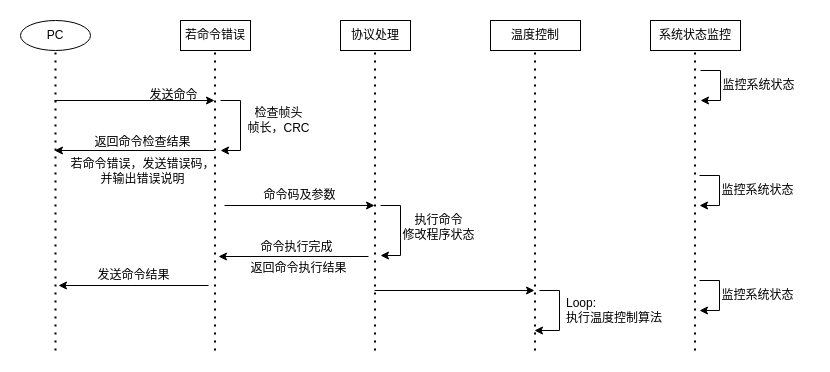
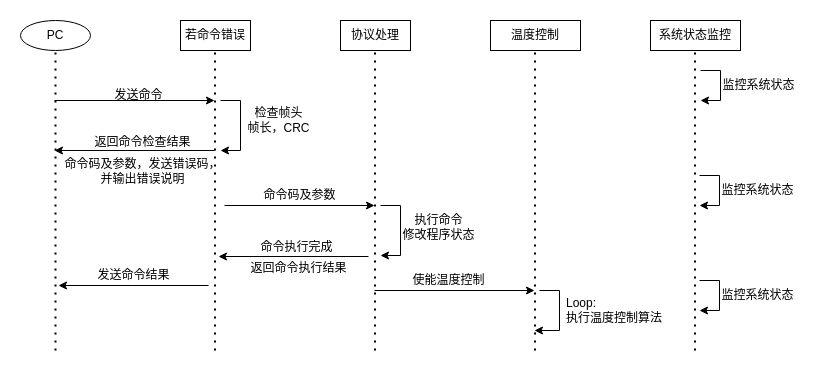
  <mxCell id="0" />
  <mxCell id="1" parent="0" />
  <mxCell id="2" value="PC" style="ellipse;whiteSpace=wrap;html=1;" vertex="1" parent="1"><mxGeometry x="20" y="20" width="70" height="30" as="geometry" /></mxCell>
  <mxCell id="3" value="若命令错误" style="rounded=0;whiteSpace=wrap;html=1;" vertex="1" parent="1"><mxGeometry x="180" y="20" width="70" height="30" as="geometry" /></mxCell>
  <mxCell id="4" value="协议处理" style="rounded=0;whiteSpace=wrap;html=1;" vertex="1" parent="1"><mxGeometry x="340" y="20" width="70" height="30" as="geometry" /></mxCell>
  <mxCell id="5" value="系统状态监控" style="rounded=0;whiteSpace=wrap;html=1;" vertex="1" parent="1"><mxGeometry x="650" y="20" width="90" height="30" as="geometry" /></mxCell>
  <mxCell id="6" value="" style="endArrow=none;dashed=1;html=1;dashPattern=1 3;strokeWidth=2;rounded=0;entryX=0.5;entryY=1;entryDx=0;entryDy=0;" edge="1" parent="1" target="2"><mxGeometry width="50" height="50" relative="1" as="geometry"><mxPoint x="55" y="350" as="sourcePoint" /><mxPoint x="390" y="250" as="targetPoint" /></mxGeometry></mxCell>
  <mxCell id="7" value="" style="endArrow=none;dashed=1;html=1;dashPattern=1 3;strokeWidth=2;rounded=0;entryX=0.5;entryY=1;entryDx=0;entryDy=0;" edge="1" parent="1"><mxGeometry width="50" height="50" relative="1" as="geometry"><mxPoint x="694.5" y="350" as="sourcePoint" /><mxPoint x="694.5" y="50" as="targetPoint" /></mxGeometry></mxCell>
  <mxCell id="8" value="" style="endArrow=none;dashed=1;html=1;dashPattern=1 3;strokeWidth=2;rounded=0;entryX=0.5;entryY=1;entryDx=0;entryDy=0;" edge="1" parent="1"><mxGeometry width="50" height="50" relative="1" as="geometry"><mxPoint x="374.5" y="350" as="sourcePoint" /><mxPoint x="374.5" y="50" as="targetPoint" /></mxGeometry></mxCell>
  <mxCell id="9" value="" style="endArrow=none;dashed=1;html=1;dashPattern=1 3;strokeWidth=2;rounded=0;entryX=0.5;entryY=1;entryDx=0;entryDy=0;" edge="1" parent="1"><mxGeometry width="50" height="50" relative="1" as="geometry"><mxPoint x="214.5" y="350" as="sourcePoint" /><mxPoint x="214.5" y="50" as="targetPoint" /></mxGeometry></mxCell>
  <mxCell id="10" value="" style="endArrow=classic;html=1;rounded=0;" edge="1" parent="1"><mxGeometry width="50" height="50" relative="1" as="geometry"><mxPoint x="54" y="100" as="sourcePoint" /><mxPoint x="214" y="100" as="targetPoint" /></mxGeometry></mxCell>
- <mxCell id="11" value="发送命令" style="text;html=1;align=center;verticalAlign=middle;resizable=0;points=[];autosize=1;strokeColor=none;fillColor=none;" vertex="1" parent="1"><mxGeometry x="138" y="80" width="70" height="30" as="geometry" /></mxCell>
+ <mxCell id="11" value="发送命令" style="text;html=1;align=center;verticalAlign=middle;resizable=0;points=[];autosize=1;strokeColor=none;fillColor=none;" vertex="1" parent="1"><mxGeometry x="103" y="80" width="70" height="30" as="geometry" /></mxCell>
  <mxCell id="12" value="" style="endArrow=classic;html=1;rounded=0;" edge="1" parent="1"><mxGeometry width="50" height="50" relative="1" as="geometry"><mxPoint x="220" y="100" as="sourcePoint" /><mxPoint x="220" y="150" as="targetPoint" /><Array as="points"><mxPoint x="240" y="100" /><mxPoint x="240" y="150" /></Array></mxGeometry></mxCell>
  <mxCell id="13" value="检查帧头&lt;br&gt;帧长，CRC" style="text;html=1;align=center;verticalAlign=middle;resizable=0;points=[];autosize=1;strokeColor=none;fillColor=none;" vertex="1" parent="1"><mxGeometry x="233" y="100" width="90" height="40" as="geometry" /></mxCell>
  <mxCell id="14" value="" style="endArrow=classic;html=1;rounded=0;" edge="1" parent="1"><mxGeometry width="50" height="50" relative="1" as="geometry"><mxPoint x="214" y="150" as="sourcePoint" /><mxPoint x="54" y="150" as="targetPoint" /></mxGeometry></mxCell>
  <mxCell id="15" value="返回命令检查结果" style="text;html=1;align=center;verticalAlign=middle;resizable=0;points=[];autosize=1;strokeColor=none;fillColor=none;" vertex="1" parent="1"><mxGeometry x="85" y="129" width="114" height="26" as="geometry" /></mxCell>
- <mxCell id="16" value="若命令错误，发送错误码，&lt;br&gt;并输出错误说明" style="text;html=1;align=center;verticalAlign=middle;resizable=0;points=[];autosize=1;strokeColor=none;fillColor=none;" vertex="1" parent="1"><mxGeometry x="61" y="150" width="162" height="41" as="geometry" /></mxCell>
+ <mxCell id="16" value="命令码及参数，发送错误码，&lt;br&gt;并输出错误说明" style="text;html=1;align=center;verticalAlign=middle;resizable=0;points=[];autosize=1;strokeColor=none;fillColor=none;" vertex="1" parent="1"><mxGeometry x="61" y="150" width="162" height="41" as="geometry" /></mxCell>
  <mxCell id="17" value="" style="endArrow=classic;html=1;rounded=0;" edge="1" parent="1"><mxGeometry width="50" height="50" relative="1" as="geometry"><mxPoint x="224" y="205" as="sourcePoint" /><mxPoint x="374" y="205" as="targetPoint" /></mxGeometry></mxCell>
  <mxCell id="18" value="命令码及参数" style="text;html=1;align=center;verticalAlign=middle;resizable=0;points=[];autosize=1;strokeColor=none;fillColor=none;" vertex="1" parent="1"><mxGeometry x="254" y="182" width="90" height="26" as="geometry" /></mxCell>
  <mxCell id="19" value="" style="endArrow=classic;html=1;rounded=0;" edge="1" parent="1"><mxGeometry width="50" height="50" relative="1" as="geometry"><mxPoint x="380" y="205" as="sourcePoint" /><mxPoint x="380" y="255" as="targetPoint" /><Array as="points"><mxPoint x="400" y="205" /><mxPoint x="400" y="255" /></Array></mxGeometry></mxCell>
  <mxCell id="20" value="执行命令&lt;br&gt;修改程序状态" style="text;html=1;align=center;verticalAlign=middle;resizable=0;points=[];autosize=1;strokeColor=none;fillColor=none;" vertex="1" parent="1"><mxGeometry x="388" y="207" width="100" height="40" as="geometry" /></mxCell>
  <mxCell id="21" value="" style="endArrow=classic;html=1;rounded=0;" edge="1" parent="1"><mxGeometry width="50" height="50" relative="1" as="geometry"><mxPoint x="700" y="70" as="sourcePoint" /><mxPoint x="700" y="100" as="targetPoint" /><Array as="points"><mxPoint x="720" y="70" /><mxPoint x="720" y="100" /></Array></mxGeometry></mxCell>
  <mxCell id="22" value="监控系统状态" style="text;html=1;align=center;verticalAlign=middle;resizable=0;points=[];autosize=1;strokeColor=none;fillColor=none;" vertex="1" parent="1"><mxGeometry x="708" y="70" width="100" height="30" as="geometry" /></mxCell>
  <mxCell id="23" value="" style="endArrow=classic;html=1;rounded=0;" edge="1" parent="1"><mxGeometry width="50" height="50" relative="1" as="geometry"><mxPoint x="699" y="175" as="sourcePoint" /><mxPoint x="699" y="205" as="targetPoint" /><Array as="points"><mxPoint x="719" y="175" /><mxPoint x="719" y="205" /></Array></mxGeometry></mxCell>
  <mxCell id="24" value="监控系统状态" style="text;html=1;align=center;verticalAlign=middle;resizable=0;points=[];autosize=1;strokeColor=none;fillColor=none;" vertex="1" parent="1"><mxGeometry x="707" y="175" width="100" height="30" as="geometry" /></mxCell>
  <mxCell id="25" value="" style="endArrow=classic;html=1;rounded=0;" edge="1" parent="1"><mxGeometry width="50" height="50" relative="1" as="geometry"><mxPoint x="699" y="280" as="sourcePoint" /><mxPoint x="699" y="310" as="targetPoint" /><Array as="points"><mxPoint x="719" y="280" /><mxPoint x="719" y="310" /></Array></mxGeometry></mxCell>
  <mxCell id="26" value="监控系统状态" style="text;html=1;align=center;verticalAlign=middle;resizable=0;points=[];autosize=1;strokeColor=none;fillColor=none;" vertex="1" parent="1"><mxGeometry x="707" y="280" width="100" height="30" as="geometry" /></mxCell>
  <mxCell id="27" value="" style="endArrow=classic;html=1;rounded=0;" edge="1" parent="1"><mxGeometry width="50" height="50" relative="1" as="geometry"><mxPoint x="368" y="256" as="sourcePoint" /><mxPoint x="218" y="256" as="targetPoint" /></mxGeometry></mxCell>
  <mxCell id="28" value="命令执行完成" style="text;html=1;align=center;verticalAlign=middle;resizable=0;points=[];autosize=1;strokeColor=none;fillColor=none;" vertex="1" parent="1"><mxGeometry x="246" y="232" width="100" height="30" as="geometry" /></mxCell>
  <mxCell id="29" value="返回命令执行结果" style="text;html=1;align=center;verticalAlign=middle;resizable=0;points=[];autosize=1;strokeColor=none;fillColor=none;" vertex="1" parent="1"><mxGeometry x="238" y="253" width="120" height="30" as="geometry" /></mxCell>
  <mxCell id="30" value="" style="endArrow=classic;html=1;rounded=0;" edge="1" parent="1"><mxGeometry width="50" height="50" relative="1" as="geometry"><mxPoint x="208" y="285" as="sourcePoint" /><mxPoint x="58" y="285" as="targetPoint" /></mxGeometry></mxCell>
  <mxCell id="31" value="发送命令结果" style="text;html=1;align=center;verticalAlign=middle;resizable=0;points=[];autosize=1;strokeColor=none;fillColor=none;" vertex="1" parent="1"><mxGeometry x="83" y="260" width="100" height="30" as="geometry" /></mxCell>
  <mxCell id="32" value="温度控制" style="rounded=0;whiteSpace=wrap;html=1;" vertex="1" parent="1"><mxGeometry x="490" y="20" width="90" height="30" as="geometry" /></mxCell>
  <mxCell id="33" value="" style="endArrow=none;dashed=1;html=1;dashPattern=1 3;strokeWidth=2;rounded=0;entryX=0.5;entryY=1;entryDx=0;entryDy=0;" edge="1" parent="1"><mxGeometry width="50" height="50" relative="1" as="geometry"><mxPoint x="534.5" y="350" as="sourcePoint" /><mxPoint x="534.5" y="50" as="targetPoint" /></mxGeometry></mxCell>
  <mxCell id="34" value="" style="endArrow=classic;html=1;rounded=0;" edge="1" parent="1"><mxGeometry width="50" height="50" relative="1" as="geometry"><mxPoint x="539" y="290" as="sourcePoint" /><mxPoint x="534" y="330" as="targetPoint" /><Array as="points"><mxPoint x="559" y="290" /><mxPoint x="559" y="330" /></Array></mxGeometry></mxCell>
  <mxCell id="35" value="Loop:&lt;br&gt;&lt;div style=&quot;&quot;&gt;&lt;span style=&quot;background-color: initial;&quot;&gt;执行温度控制算法&lt;/span&gt;&lt;/div&gt;" style="text;html=1;align=left;verticalAlign=middle;resizable=0;points=[];autosize=1;strokeColor=none;fillColor=none;" vertex="1" parent="1"><mxGeometry x="564" y="290" width="120" height="40" as="geometry" /></mxCell>
  <mxCell id="36" value="" style="endArrow=classic;html=1;rounded=0;" edge="1" parent="1"><mxGeometry width="50" height="50" relative="1" as="geometry"><mxPoint x="374" y="290" as="sourcePoint" /><mxPoint x="534" y="290" as="targetPoint" /></mxGeometry></mxCell>
+ <mxCell id="37" value="使能温度控制" style="text;html=1;align=center;verticalAlign=middle;resizable=0;points=[];autosize=1;strokeColor=none;fillColor=none;" vertex="1" parent="1"><mxGeometry x="398" y="265" width="100" height="30" as="geometry" /></mxCell>
